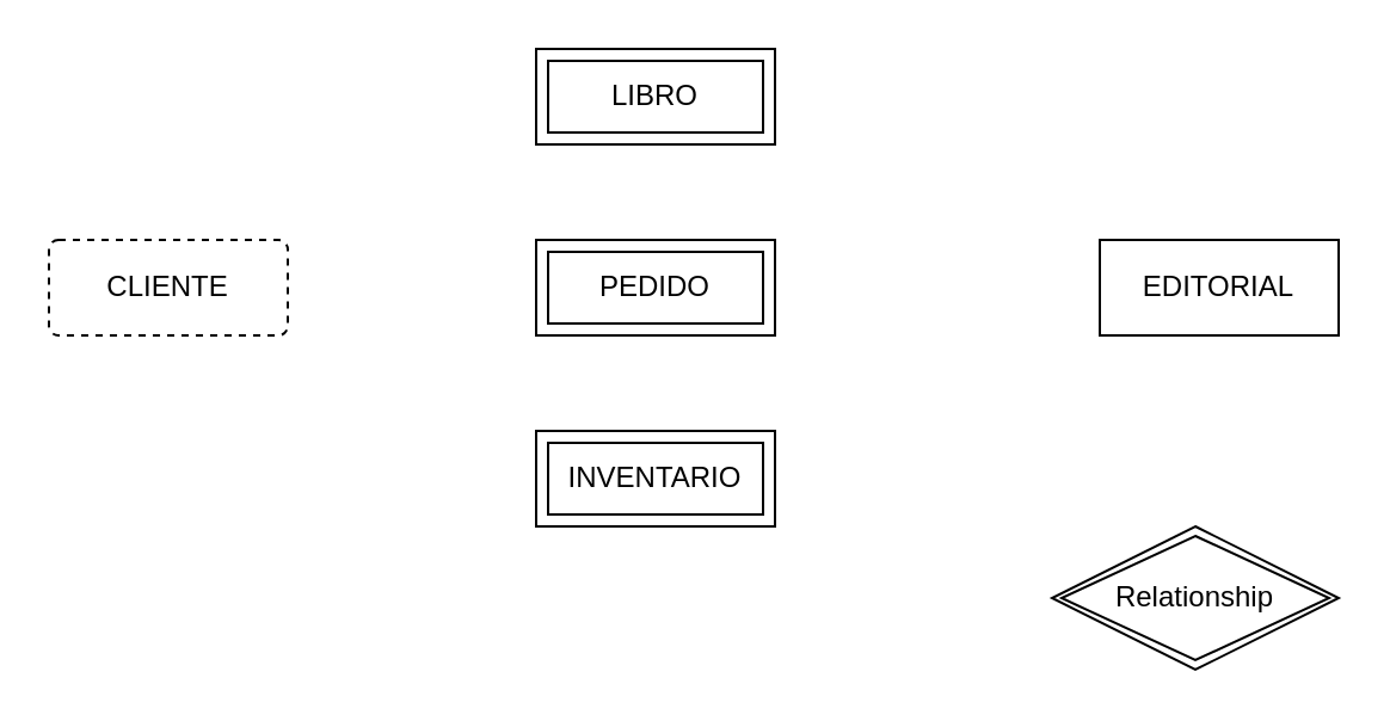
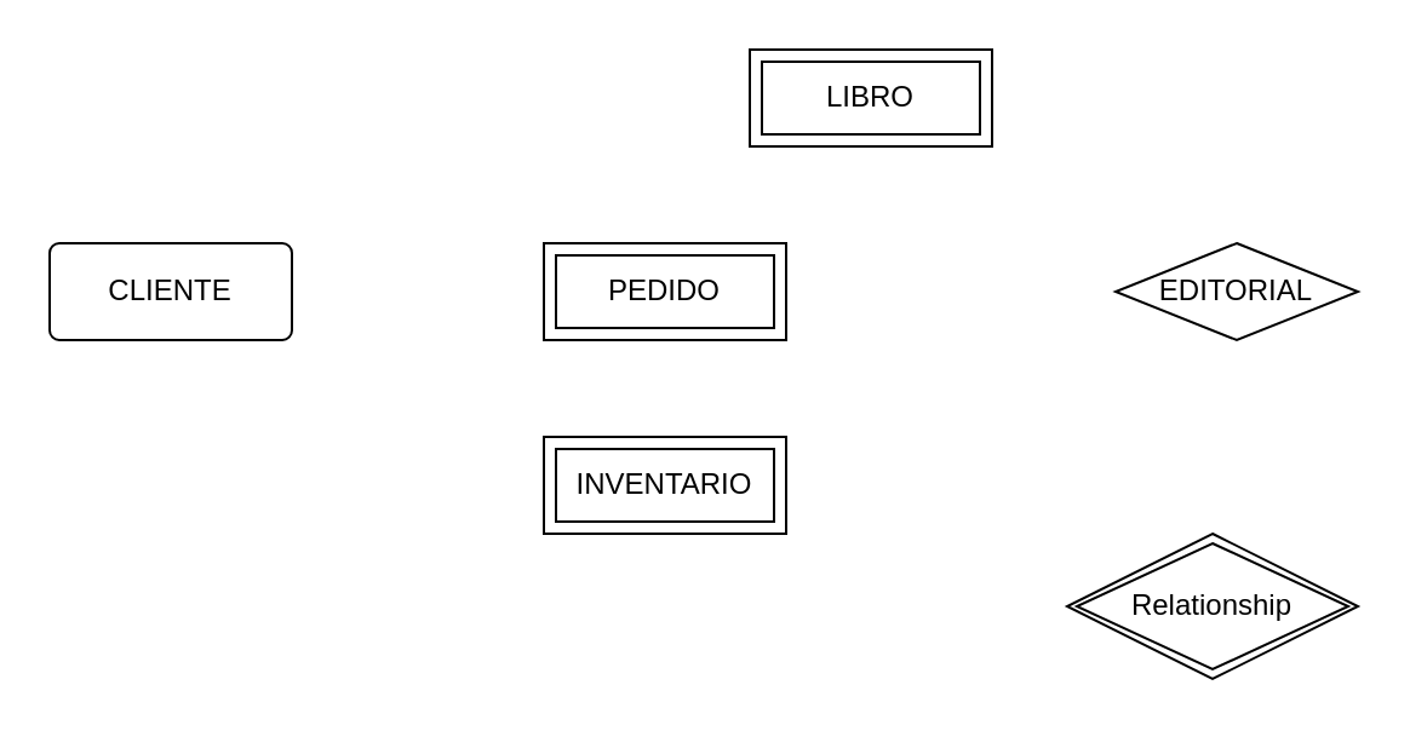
  <mxCell id="0" />
  <mxCell id="1" parent="0" />
- <mxCell id="2" value="CLIENTE" style="rounded=1;arcSize=10;whiteSpace=wrap;html=1;align=center;dashed=1;" parent="1" vertex="1"><mxGeometry x="20" y="100" width="100" height="40" as="geometry" /></mxCell>
+ <mxCell id="2" value="CLIENTE" style="rounded=1;arcSize=10;whiteSpace=wrap;html=1;align=center;" parent="1" vertex="1"><mxGeometry x="20" y="100" width="100" height="40" as="geometry" /></mxCell>
  <mxCell id="3" value="PEDIDO" style="shape=ext;margin=3;double=1;whiteSpace=wrap;html=1;align=center;" vertex="1" parent="1"><mxGeometry x="224" y="100" width="100" height="40" as="geometry" /></mxCell>
- <mxCell id="4" value="EDITORIAL" style="whiteSpace=wrap;html=1;align=center;" vertex="1" parent="1"><mxGeometry x="460" y="100" width="100" height="40" as="geometry" /></mxCell>
- <mxCell id="5" value="LIBRO" style="shape=ext;margin=3;double=1;whiteSpace=wrap;html=1;align=center;" vertex="1" parent="1"><mxGeometry x="224" y="20" width="100" height="40" as="geometry" /></mxCell>
+ <mxCell id="4" value="EDITORIAL" style="rhombus;whiteSpace=wrap;html=1;align=center;" vertex="1" parent="1"><mxGeometry x="460" y="100" width="100" height="40" as="geometry" /></mxCell>
+ <mxCell id="5" value="LIBRO" style="shape=ext;margin=3;double=1;whiteSpace=wrap;html=1;align=center;" vertex="1" parent="1"><mxGeometry x="309" y="20" width="100" height="40" as="geometry" /></mxCell>
  <mxCell id="6" value="INVENTARIO" style="shape=ext;margin=3;double=1;whiteSpace=wrap;html=1;align=center;" vertex="1" parent="1"><mxGeometry x="224" y="180" width="100" height="40" as="geometry" /></mxCell>
  <mxCell id="7" value="Relationship" style="shape=rhombus;double=1;perimeter=rhombusPerimeter;whiteSpace=wrap;html=1;align=center;" vertex="1" parent="1"><mxGeometry x="440" y="220" width="120" height="60" as="geometry" /></mxCell>
